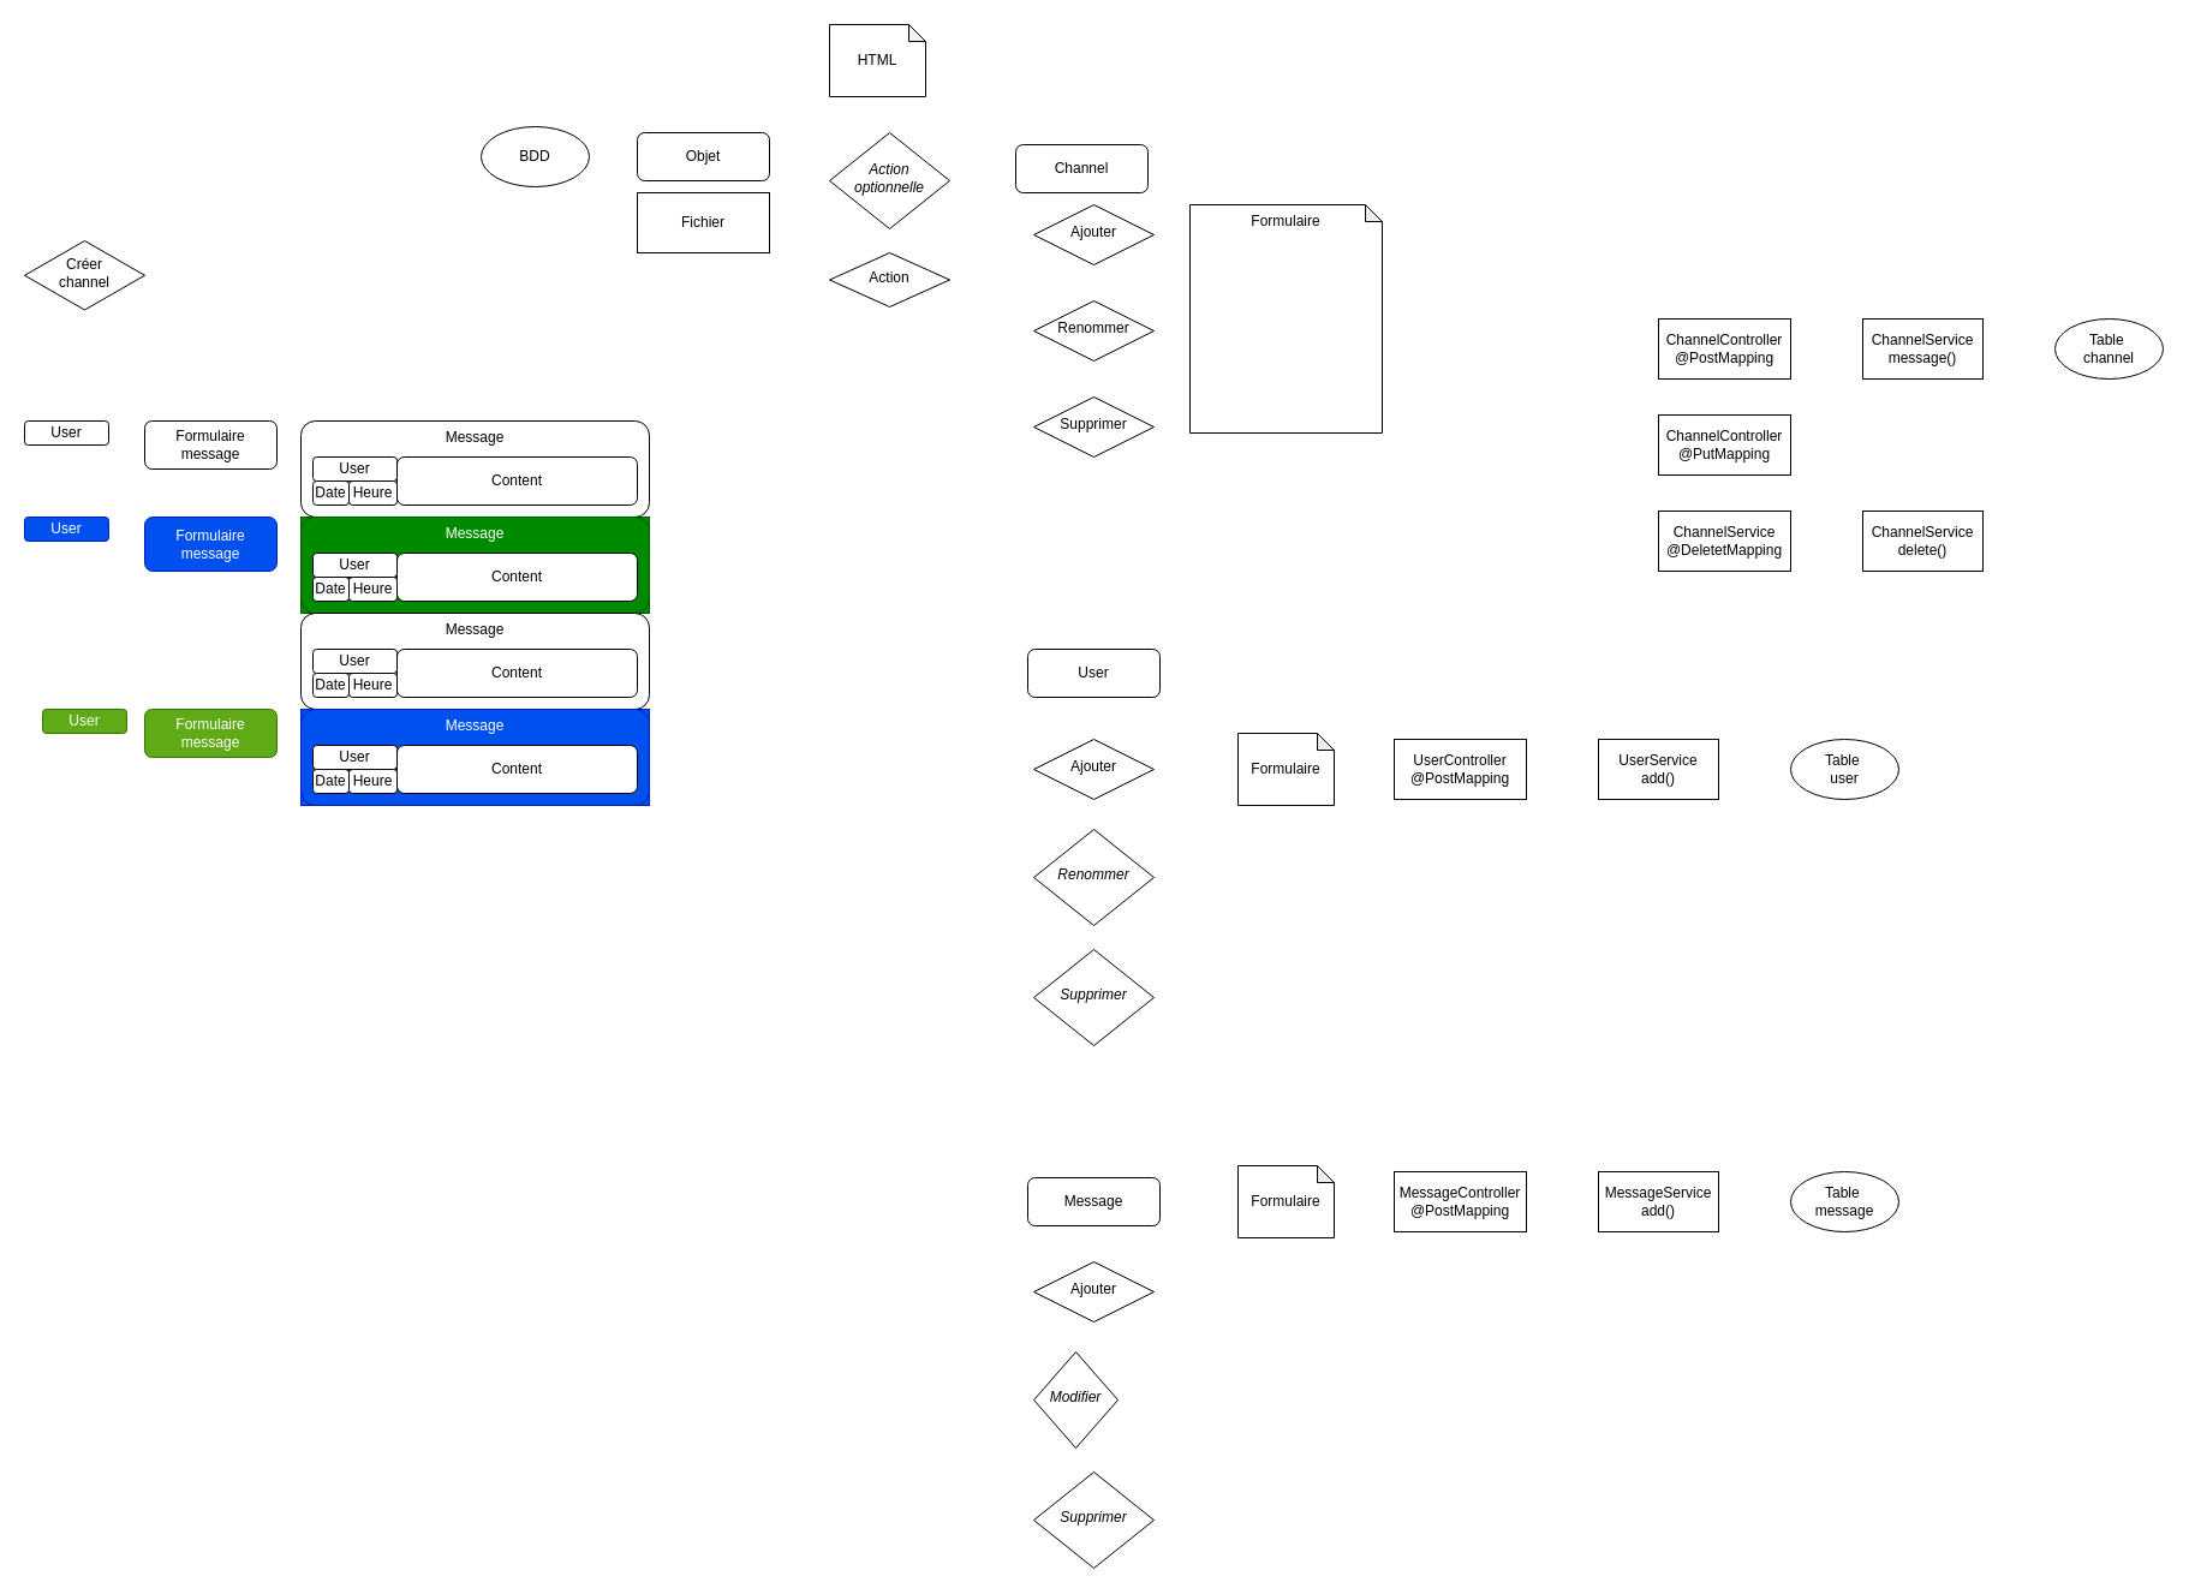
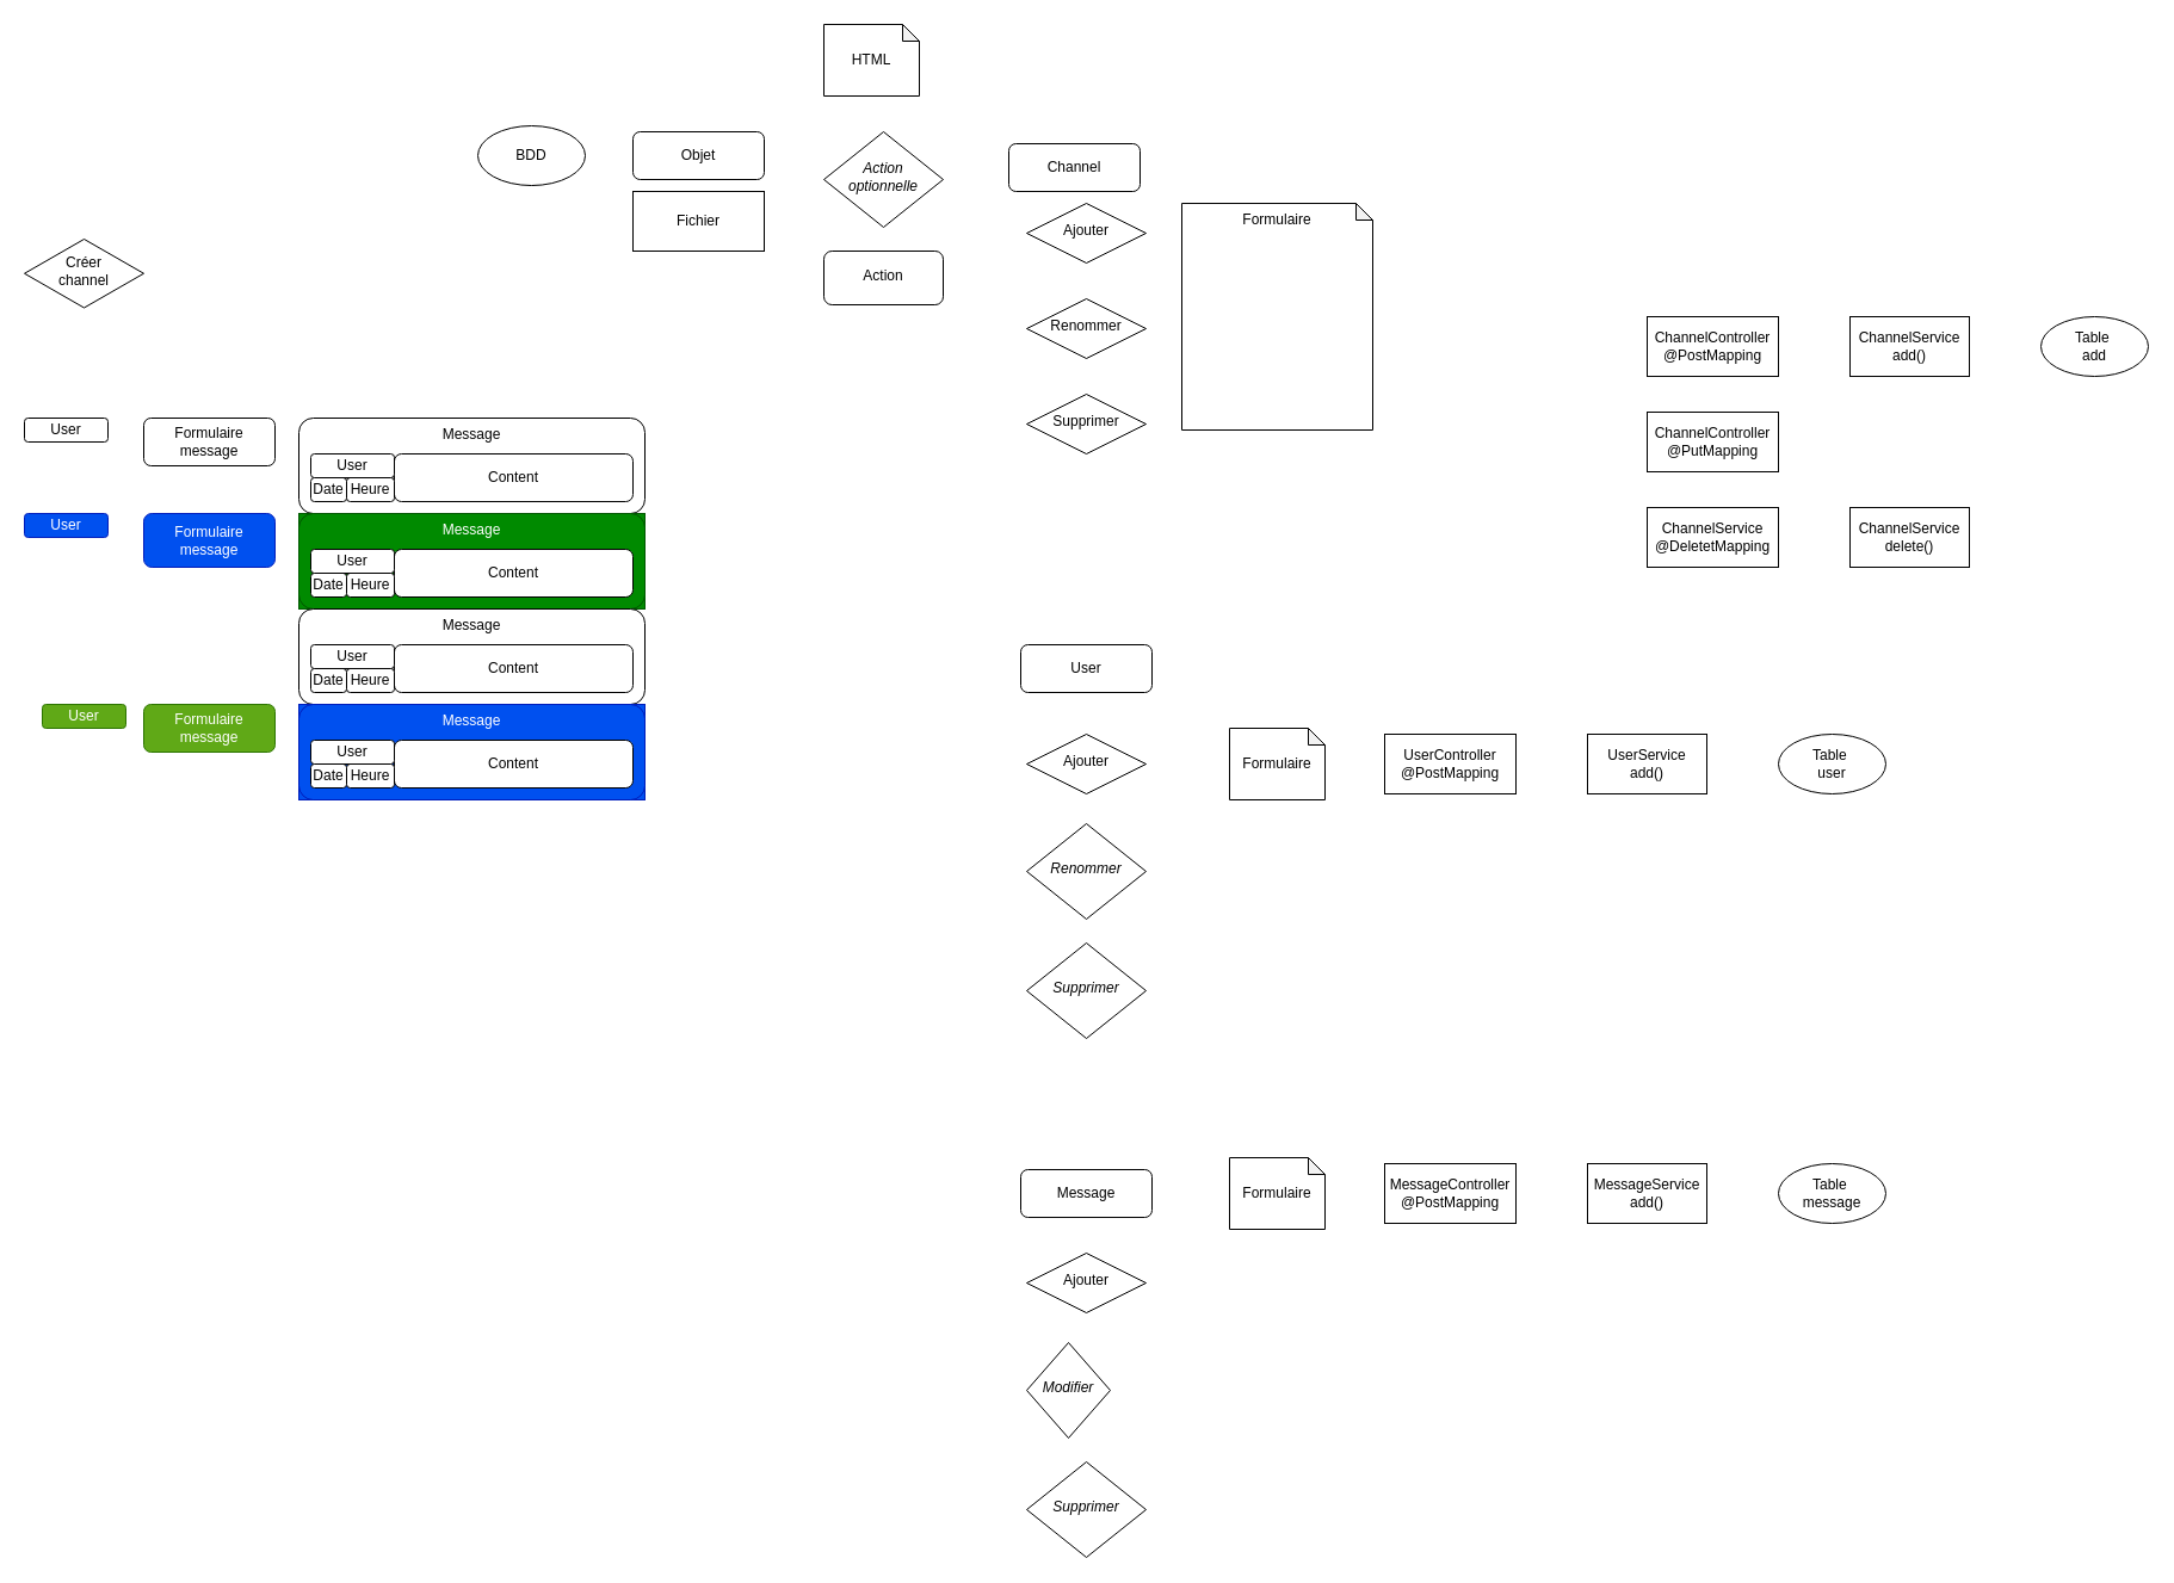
  <mxCell id="0" />
  <mxCell id="1" parent="0" />
  <mxCell id="2" value="Formulaire" style="shape=note;whiteSpace=wrap;html=1;backgroundOutline=1;darkOpacity=0.05;size=14;verticalAlign=top;" vertex="1" parent="1"><mxGeometry x="990" y="170" width="160" height="190" as="geometry" /></mxCell>
  <mxCell id="3" value="Channel" style="rounded=1;whiteSpace=wrap;html=1;fontSize=12;glass=0;strokeWidth=1;shadow=0;" parent="1" vertex="1"><mxGeometry x="845" y="120" width="110" height="40" as="geometry" /></mxCell>
  <mxCell id="4" value="User" style="rounded=1;whiteSpace=wrap;html=1;fontSize=12;glass=0;strokeWidth=1;shadow=0;" parent="1" vertex="1"><mxGeometry x="855" y="540" width="110" height="40" as="geometry" /></mxCell>
  <mxCell id="5" value="Ajouter" style="rhombus;whiteSpace=wrap;html=1;shadow=0;fontFamily=Helvetica;fontSize=12;align=center;strokeWidth=1;spacing=6;spacingTop=-4;" vertex="1" parent="1"><mxGeometry x="860" y="170" width="100" height="50" as="geometry" /></mxCell>
  <mxCell id="6" value="Message" style="rounded=1;whiteSpace=wrap;html=1;fontSize=12;glass=0;strokeWidth=1;shadow=0;" vertex="1" parent="1"><mxGeometry x="855" y="980" width="110" height="40" as="geometry" /></mxCell>
  <mxCell id="7" value="ChannelController&lt;br&gt;@PostMapping" style="rounded=0;whiteSpace=wrap;html=1;fontSize=12;glass=0;strokeWidth=1;shadow=0;" vertex="1" parent="1"><mxGeometry x="1380" y="265" width="110" height="50" as="geometry" /></mxCell>
- <mxCell id="8" value="ChannelService&lt;br&gt;message()" style="rounded=0;whiteSpace=wrap;html=1;fontSize=12;glass=0;strokeWidth=1;shadow=0;" vertex="1" parent="1"><mxGeometry x="1550" y="265" width="100" height="50" as="geometry" /></mxCell>
- <mxCell id="9" value="Table&amp;nbsp;&lt;br&gt;channel" style="ellipse;whiteSpace=wrap;html=1;" vertex="1" parent="1"><mxGeometry x="1710" y="265" width="90" height="50" as="geometry" /></mxCell>
+ <mxCell id="8" value="ChannelService&lt;br&gt;add()" style="rounded=0;whiteSpace=wrap;html=1;fontSize=12;glass=0;strokeWidth=1;shadow=0;" vertex="1" parent="1"><mxGeometry x="1550" y="265" width="100" height="50" as="geometry" /></mxCell>
+ <mxCell id="9" value="Table&amp;nbsp;&lt;br&gt;add" style="ellipse;whiteSpace=wrap;html=1;" vertex="1" parent="1"><mxGeometry x="1710" y="265" width="90" height="50" as="geometry" /></mxCell>
  <mxCell id="10" value="Renommer" style="rhombus;whiteSpace=wrap;html=1;shadow=0;fontFamily=Helvetica;fontSize=12;align=center;strokeWidth=1;spacing=6;spacingTop=-4;" vertex="1" parent="1"><mxGeometry x="860" y="250" width="100" height="50" as="geometry" /></mxCell>
  <mxCell id="11" value="Supprimer" style="rhombus;whiteSpace=wrap;html=1;shadow=0;fontFamily=Helvetica;fontSize=12;align=center;strokeWidth=1;spacing=6;spacingTop=-4;" vertex="1" parent="1"><mxGeometry x="860" y="330" width="100" height="50" as="geometry" /></mxCell>
  <mxCell id="12" value="Objet" style="rounded=1;whiteSpace=wrap;html=1;fontSize=12;glass=0;strokeWidth=1;shadow=0;" vertex="1" parent="1"><mxGeometry x="530" y="110" width="110" height="40" as="geometry" /></mxCell>
  <mxCell id="13" value="Fichier" style="rounded=0;whiteSpace=wrap;html=1;fontSize=12;glass=0;strokeWidth=1;shadow=0;" vertex="1" parent="1"><mxGeometry x="530" y="160" width="110" height="50" as="geometry" /></mxCell>
  <mxCell id="14" value="BDD" style="ellipse;whiteSpace=wrap;html=1;" vertex="1" parent="1"><mxGeometry x="400" y="105" width="90" height="50" as="geometry" /></mxCell>
  <mxCell id="15" value="Action optionnelle" style="rhombus;whiteSpace=wrap;html=1;shadow=0;fontFamily=Helvetica;fontSize=12;align=center;strokeWidth=1;spacing=6;spacingTop=-4;fontStyle=2" vertex="1" parent="1"><mxGeometry x="690" y="110" width="100" height="80" as="geometry" /></mxCell>
- <mxCell id="16" value="Action" style="rhombus;whiteSpace=wrap;html=1;shadow=0;fontFamily=Helvetica;fontSize=12;align=center;strokeWidth=1;spacing=6;spacingTop=-4;" vertex="1" parent="1"><mxGeometry x="690" y="210" width="100" height="45" as="geometry" /></mxCell>
+ <mxCell id="16" value="Action" style="whiteSpace=wrap;html=1;shadow=0;fontFamily=Helvetica;fontSize=12;align=center;strokeWidth=1;spacing=6;spacingTop=-4;rounded=1;" vertex="1" parent="1"><mxGeometry x="690" y="210" width="100" height="45" as="geometry" /></mxCell>
  <mxCell id="17" value="Ajouter" style="rhombus;whiteSpace=wrap;html=1;shadow=0;fontFamily=Helvetica;fontSize=12;align=center;strokeWidth=1;spacing=6;spacingTop=-4;" vertex="1" parent="1"><mxGeometry x="860" y="615" width="100" height="50" as="geometry" /></mxCell>
  <mxCell id="18" value="Renommer" style="rhombus;whiteSpace=wrap;html=1;shadow=0;fontFamily=Helvetica;fontSize=12;align=center;strokeWidth=1;spacing=6;spacingTop=-4;fontStyle=2" vertex="1" parent="1"><mxGeometry x="860" y="690" width="100" height="80" as="geometry" /></mxCell>
  <mxCell id="19" value="Supprimer" style="rhombus;whiteSpace=wrap;html=1;shadow=0;fontFamily=Helvetica;fontSize=12;align=center;strokeWidth=1;spacing=6;spacingTop=-4;fontStyle=2" vertex="1" parent="1"><mxGeometry x="860" y="790" width="100" height="80" as="geometry" /></mxCell>
  <mxCell id="20" value="Ajouter" style="rhombus;whiteSpace=wrap;html=1;shadow=0;fontFamily=Helvetica;fontSize=12;align=center;strokeWidth=1;spacing=6;spacingTop=-4;" vertex="1" parent="1"><mxGeometry x="860" y="1050" width="100" height="50" as="geometry" /></mxCell>
  <mxCell id="21" value="Modifier" style="rhombus;whiteSpace=wrap;html=1;shadow=0;fontFamily=Helvetica;fontSize=12;align=center;strokeWidth=1;spacing=6;spacingTop=-4;fontStyle=2" vertex="1" parent="1"><mxGeometry x="860" y="1125" width="70" height="80" as="geometry" /></mxCell>
  <mxCell id="22" value="Supprimer" style="rhombus;whiteSpace=wrap;html=1;shadow=0;fontFamily=Helvetica;fontSize=12;align=center;strokeWidth=1;spacing=6;spacingTop=-4;fontStyle=2" vertex="1" parent="1"><mxGeometry x="860" y="1225" width="100" height="80" as="geometry" /></mxCell>
  <mxCell id="23" value="HTML" style="shape=note;whiteSpace=wrap;html=1;backgroundOutline=1;darkOpacity=0.05;size=14;" vertex="1" parent="1"><mxGeometry x="690" y="20" width="80" height="60" as="geometry" /></mxCell>
  <mxCell id="24" value="UserController&lt;br&gt;@PostMapping" style="rounded=0;whiteSpace=wrap;html=1;fontSize=12;glass=0;strokeWidth=1;shadow=0;" vertex="1" parent="1"><mxGeometry x="1160" y="615" width="110" height="50" as="geometry" /></mxCell>
  <mxCell id="25" value="UserService&lt;br&gt;add()" style="rounded=0;whiteSpace=wrap;html=1;fontSize=12;glass=0;strokeWidth=1;shadow=0;" vertex="1" parent="1"><mxGeometry x="1330" y="615" width="100" height="50" as="geometry" /></mxCell>
  <mxCell id="26" value="Table&amp;nbsp;&lt;br&gt;user" style="ellipse;whiteSpace=wrap;html=1;" vertex="1" parent="1"><mxGeometry x="1490" y="615" width="90" height="50" as="geometry" /></mxCell>
  <mxCell id="27" value="Formulaire" style="shape=note;whiteSpace=wrap;html=1;backgroundOutline=1;darkOpacity=0.05;size=14;" vertex="1" parent="1"><mxGeometry x="1030" y="610" width="80" height="60" as="geometry" /></mxCell>
  <mxCell id="28" value="ChannelService&lt;br&gt;delete()" style="rounded=0;whiteSpace=wrap;html=1;fontSize=12;glass=0;strokeWidth=1;shadow=0;" vertex="1" parent="1"><mxGeometry x="1550" y="425" width="100" height="50" as="geometry" /></mxCell>
  <mxCell id="29" value="ChannelController&lt;br&gt;@PutMapping" style="rounded=0;whiteSpace=wrap;html=1;fontSize=12;glass=0;strokeWidth=1;shadow=0;" vertex="1" parent="1"><mxGeometry x="1380" y="345" width="110" height="50" as="geometry" /></mxCell>
  <mxCell id="30" value="ChannelService&lt;br&gt;@DeletetMapping" style="rounded=0;whiteSpace=wrap;html=1;fontSize=12;glass=0;strokeWidth=1;shadow=0;" vertex="1" parent="1"><mxGeometry x="1380" y="425" width="110" height="50" as="geometry" /></mxCell>
  <mxCell id="31" value="User" style="rounded=1;whiteSpace=wrap;html=1;fontSize=12;glass=0;strokeWidth=1;shadow=0;" vertex="1" parent="1"><mxGeometry x="20" y="350" width="70" height="20" as="geometry" /></mxCell>
  <mxCell id="32" value="User" style="rounded=1;whiteSpace=wrap;html=1;fontSize=12;glass=0;strokeWidth=1;shadow=0;fillColor=#0050ef;fontColor=#ffffff;strokeColor=#001DBC;" vertex="1" parent="1"><mxGeometry x="20" y="430" width="70" height="20" as="geometry" /></mxCell>
  <mxCell id="33" value="User" style="rounded=1;whiteSpace=wrap;html=1;fontSize=12;glass=0;strokeWidth=1;shadow=0;fillColor=#60a917;fontColor=#ffffff;strokeColor=#2D7600;" vertex="1" parent="1"><mxGeometry x="35" y="590" width="70" height="20" as="geometry" /></mxCell>
  <mxCell id="34" value="MessageController&lt;br&gt;@PostMapping" style="rounded=0;whiteSpace=wrap;html=1;fontSize=12;glass=0;strokeWidth=1;shadow=0;" vertex="1" parent="1"><mxGeometry x="1160" y="975" width="110" height="50" as="geometry" /></mxCell>
  <mxCell id="35" value="MessageService&lt;br&gt;add()" style="rounded=0;whiteSpace=wrap;html=1;fontSize=12;glass=0;strokeWidth=1;shadow=0;" vertex="1" parent="1"><mxGeometry x="1330" y="975" width="100" height="50" as="geometry" /></mxCell>
  <mxCell id="36" value="Table&amp;nbsp;&lt;br&gt;message" style="ellipse;whiteSpace=wrap;html=1;" vertex="1" parent="1"><mxGeometry x="1490" y="975" width="90" height="50" as="geometry" /></mxCell>
  <mxCell id="37" value="Formulaire" style="shape=note;whiteSpace=wrap;html=1;backgroundOutline=1;darkOpacity=0.05;size=14;" vertex="1" parent="1"><mxGeometry x="1030" y="970" width="80" height="60" as="geometry" /></mxCell>
  <mxCell id="38" value="Créer&lt;br&gt;channel" style="rhombus;whiteSpace=wrap;html=1;shadow=0;fontFamily=Helvetica;fontSize=12;align=center;strokeWidth=1;spacing=6;spacingTop=-4;" vertex="1" parent="1"><mxGeometry x="20" y="200" width="100" height="57.5" as="geometry" /></mxCell>
  <mxCell id="39" value="Formulaire message" style="rounded=1;whiteSpace=wrap;html=1;fontSize=12;glass=0;strokeWidth=1;shadow=0;" vertex="1" parent="1"><mxGeometry x="120" y="350" width="110" height="40" as="geometry" /></mxCell>
  <mxCell id="40" value="Formulaire message" style="rounded=1;whiteSpace=wrap;html=1;fontSize=12;glass=0;strokeWidth=1;shadow=0;fillColor=#0050ef;fontColor=#ffffff;strokeColor=#001DBC;" vertex="1" parent="1"><mxGeometry x="120" y="430" width="110" height="45" as="geometry" /></mxCell>
  <mxCell id="41" value="Formulaire message" style="rounded=1;whiteSpace=wrap;html=1;fontSize=12;glass=0;strokeWidth=1;shadow=0;fillColor=#60a917;fontColor=#ffffff;strokeColor=#2D7600;" vertex="1" parent="1"><mxGeometry x="120" y="590" width="110" height="40" as="geometry" /></mxCell>
  <mxCell id="42" value="" style="group" vertex="1" connectable="0" parent="1"><mxGeometry x="250" y="350" width="290" height="80" as="geometry" /></mxCell>
  <mxCell id="43" value="Message" style="rounded=1;whiteSpace=wrap;html=1;fontSize=12;glass=0;strokeWidth=1;shadow=0;verticalAlign=top;" vertex="1" parent="42"><mxGeometry width="290" height="80" as="geometry" /></mxCell>
  <mxCell id="44" value="Content" style="rounded=1;whiteSpace=wrap;html=1;fontSize=12;glass=0;strokeWidth=1;shadow=0;" vertex="1" parent="42"><mxGeometry x="80" y="30" width="200" height="40" as="geometry" /></mxCell>
  <mxCell id="45" value="Date" style="rounded=1;whiteSpace=wrap;html=1;fontSize=12;glass=0;strokeWidth=1;shadow=0;" vertex="1" parent="42"><mxGeometry x="10" y="50" width="30" height="20" as="geometry" /></mxCell>
  <mxCell id="46" value="Heure" style="rounded=1;whiteSpace=wrap;html=1;fontSize=12;glass=0;strokeWidth=1;shadow=0;" vertex="1" parent="42"><mxGeometry x="40" y="50" width="40" height="20" as="geometry" /></mxCell>
  <mxCell id="47" value="User" style="rounded=1;whiteSpace=wrap;html=1;fontSize=12;glass=0;strokeWidth=1;shadow=0;" vertex="1" parent="42"><mxGeometry x="10" y="30" width="70" height="20" as="geometry" /></mxCell>
  <mxCell id="48" value="" style="group;fillColor=#008a00;fontColor=#ffffff;strokeColor=#005700;" vertex="1" connectable="0" parent="1"><mxGeometry x="250" y="430" width="290" height="80" as="geometry" /></mxCell>
  <mxCell id="49" value="Message" style="rounded=1;whiteSpace=wrap;html=1;fontSize=12;glass=0;strokeWidth=1;shadow=0;verticalAlign=top;fillColor=#008a00;fontColor=#ffffff;strokeColor=#005700;" vertex="1" parent="48"><mxGeometry width="290" height="80" as="geometry" /></mxCell>
  <mxCell id="50" value="Content" style="rounded=1;whiteSpace=wrap;html=1;fontSize=12;glass=0;strokeWidth=1;shadow=0;" vertex="1" parent="48"><mxGeometry x="80" y="30" width="200" height="40" as="geometry" /></mxCell>
  <mxCell id="51" value="Date" style="rounded=1;whiteSpace=wrap;html=1;fontSize=12;glass=0;strokeWidth=1;shadow=0;" vertex="1" parent="48"><mxGeometry x="10" y="50" width="30" height="20" as="geometry" /></mxCell>
  <mxCell id="52" value="Heure" style="rounded=1;whiteSpace=wrap;html=1;fontSize=12;glass=0;strokeWidth=1;shadow=0;" vertex="1" parent="48"><mxGeometry x="40" y="50" width="40" height="20" as="geometry" /></mxCell>
  <mxCell id="53" value="User" style="rounded=1;whiteSpace=wrap;html=1;fontSize=12;glass=0;strokeWidth=1;shadow=0;" vertex="1" parent="48"><mxGeometry x="10" y="30" width="70" height="20" as="geometry" /></mxCell>
  <mxCell id="54" value="" style="group" vertex="1" connectable="0" parent="1"><mxGeometry x="250" y="510" width="290" height="80" as="geometry" /></mxCell>
  <mxCell id="55" value="Message" style="rounded=1;whiteSpace=wrap;html=1;fontSize=12;glass=0;strokeWidth=1;shadow=0;verticalAlign=top;" vertex="1" parent="54"><mxGeometry width="290" height="80" as="geometry" /></mxCell>
  <mxCell id="56" value="Content" style="rounded=1;whiteSpace=wrap;html=1;fontSize=12;glass=0;strokeWidth=1;shadow=0;" vertex="1" parent="54"><mxGeometry x="80" y="30" width="200" height="40" as="geometry" /></mxCell>
  <mxCell id="57" value="Date" style="rounded=1;whiteSpace=wrap;html=1;fontSize=12;glass=0;strokeWidth=1;shadow=0;" vertex="1" parent="54"><mxGeometry x="10" y="50" width="30" height="20" as="geometry" /></mxCell>
  <mxCell id="58" value="Heure" style="rounded=1;whiteSpace=wrap;html=1;fontSize=12;glass=0;strokeWidth=1;shadow=0;" vertex="1" parent="54"><mxGeometry x="40" y="50" width="40" height="20" as="geometry" /></mxCell>
  <mxCell id="59" value="User" style="rounded=1;whiteSpace=wrap;html=1;fontSize=12;glass=0;strokeWidth=1;shadow=0;" vertex="1" parent="54"><mxGeometry x="10" y="30" width="70" height="20" as="geometry" /></mxCell>
  <mxCell id="60" value="" style="group;fillColor=#0050ef;fontColor=#ffffff;strokeColor=#001DBC;" vertex="1" connectable="0" parent="1"><mxGeometry x="250" y="590" width="290" height="80" as="geometry" /></mxCell>
  <mxCell id="61" value="Message" style="rounded=1;whiteSpace=wrap;html=1;fontSize=12;glass=0;strokeWidth=1;shadow=0;verticalAlign=top;fillColor=#0050ef;fontColor=#ffffff;strokeColor=#001DBC;" vertex="1" parent="60"><mxGeometry width="290" height="80" as="geometry" /></mxCell>
  <mxCell id="62" value="Content" style="rounded=1;whiteSpace=wrap;html=1;fontSize=12;glass=0;strokeWidth=1;shadow=0;" vertex="1" parent="60"><mxGeometry x="80" y="30" width="200" height="40" as="geometry" /></mxCell>
  <mxCell id="63" value="Date" style="rounded=1;whiteSpace=wrap;html=1;fontSize=12;glass=0;strokeWidth=1;shadow=0;" vertex="1" parent="60"><mxGeometry x="10" y="50" width="30" height="20" as="geometry" /></mxCell>
  <mxCell id="64" value="Heure" style="rounded=1;whiteSpace=wrap;html=1;fontSize=12;glass=0;strokeWidth=1;shadow=0;" vertex="1" parent="60"><mxGeometry x="40" y="50" width="40" height="20" as="geometry" /></mxCell>
  <mxCell id="65" value="User" style="rounded=1;whiteSpace=wrap;html=1;fontSize=12;glass=0;strokeWidth=1;shadow=0;" vertex="1" parent="60"><mxGeometry x="10" y="30" width="70" height="20" as="geometry" /></mxCell>
